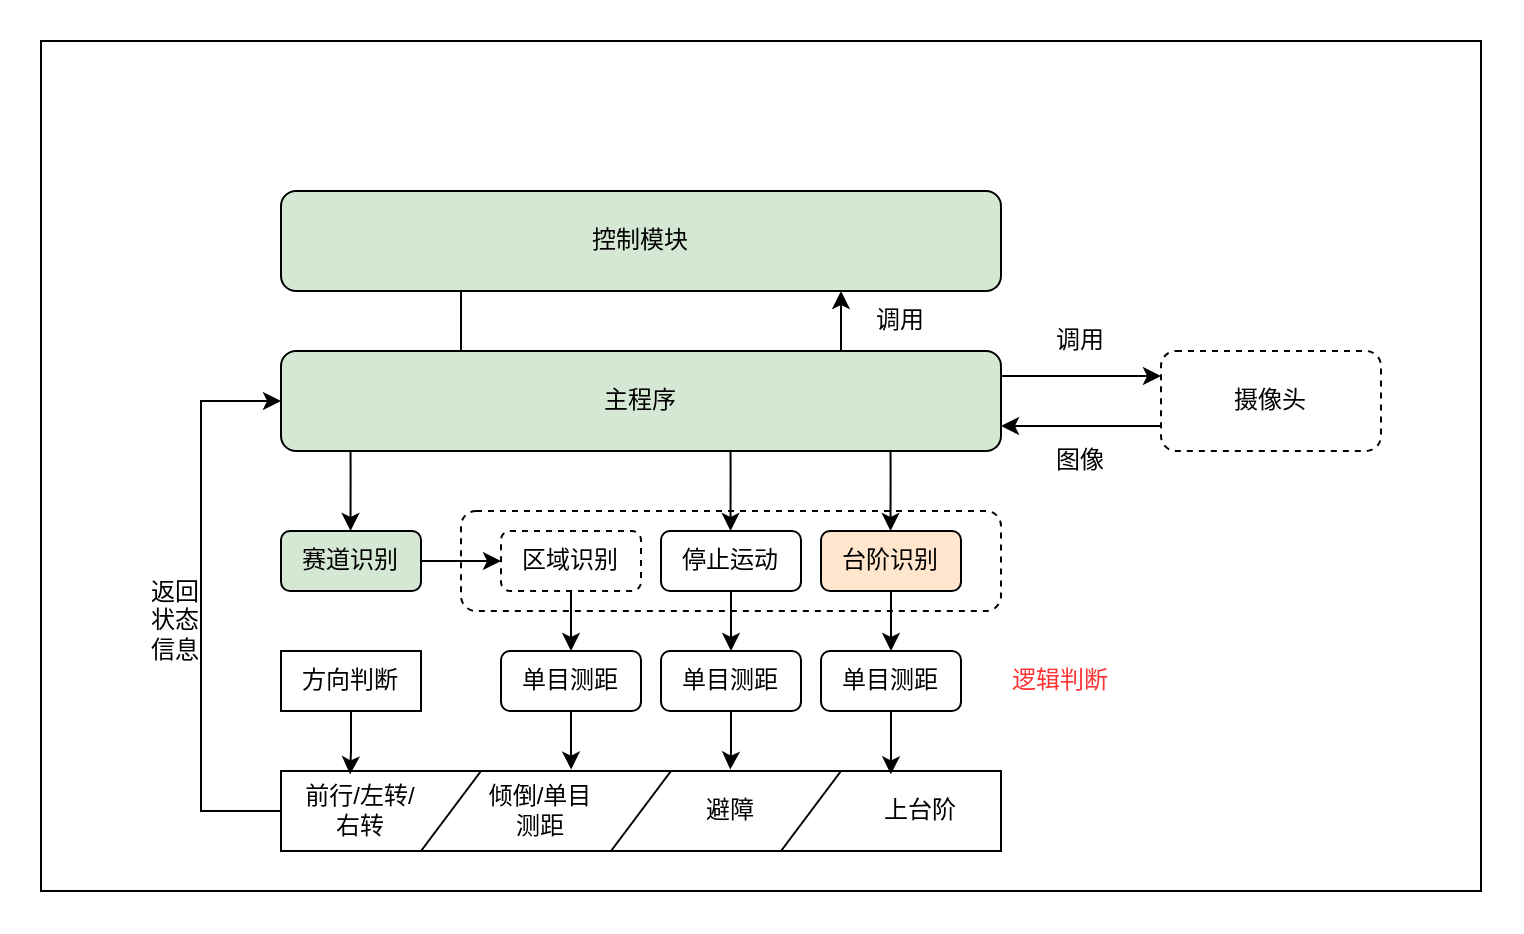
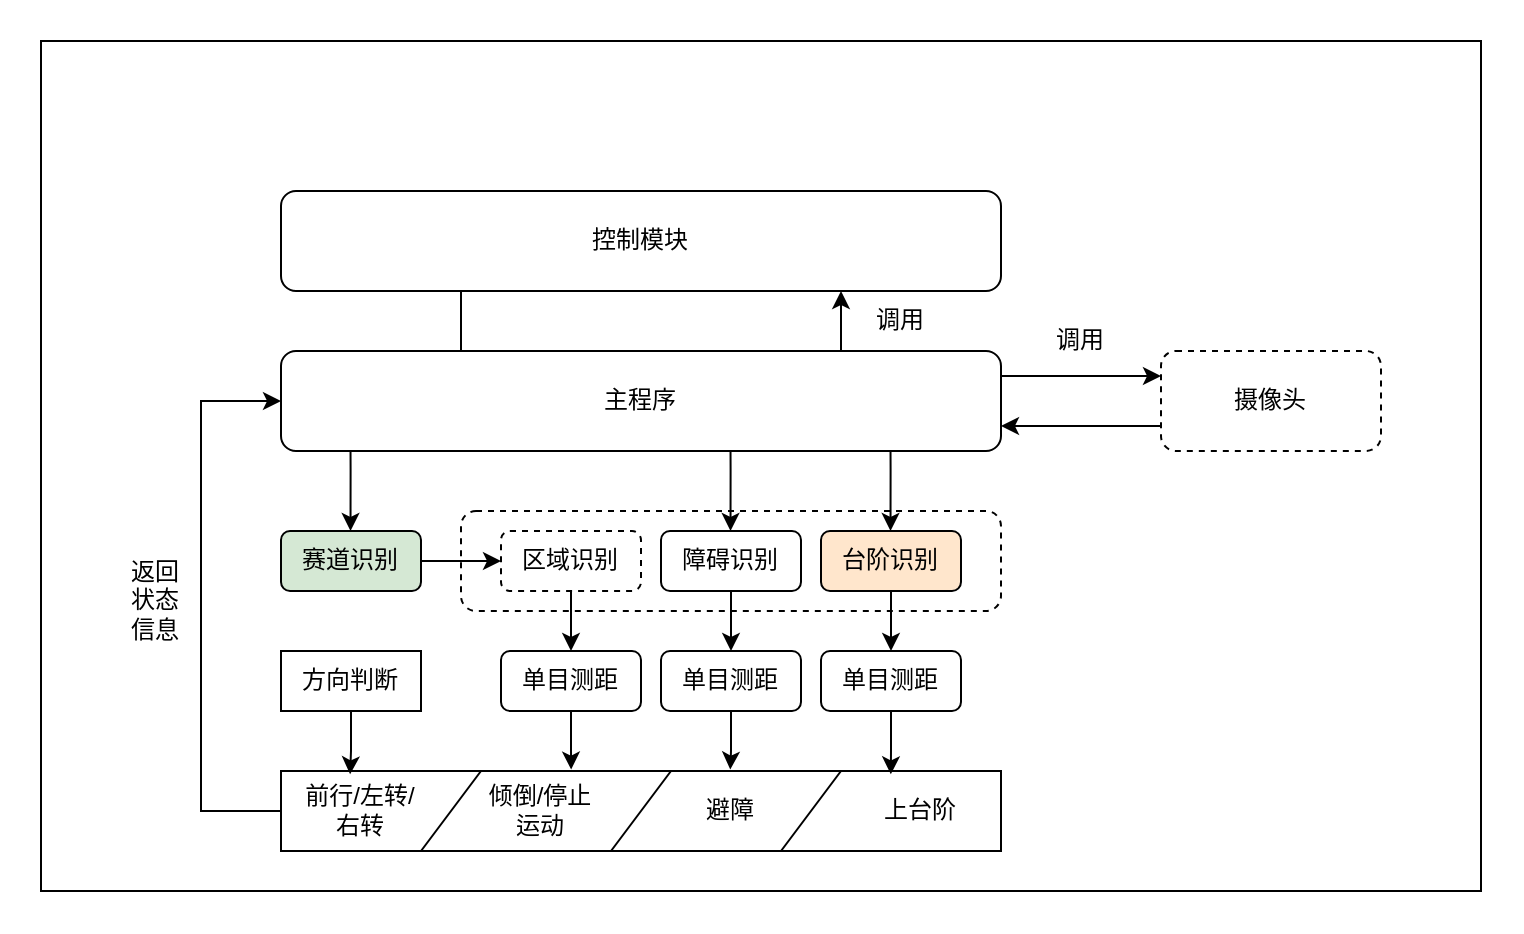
  <mxCell id="0" />
  <mxCell id="1" parent="0" />
  <mxCell id="2" value="" style="rounded=0;whiteSpace=wrap;html=1;" vertex="1" parent="1"><mxGeometry y="20" width="720" height="425" as="geometry" x="20" /></mxCell>
  <mxCell id="3" value="" style="rounded=1;whiteSpace=wrap;html=1;dashed=1;" vertex="1" parent="1"><mxGeometry x="230" y="255" width="270" height="50" as="geometry" /></mxCell>
- <mxCell id="4" value="控制模块" style="rounded=1;whiteSpace=wrap;html=1;fillColor=#d5e8d4;" vertex="1" parent="1"><mxGeometry x="140" y="95" width="360" height="50" as="geometry" /></mxCell>
+ <mxCell id="4" value="控制模块" style="rounded=1;whiteSpace=wrap;html=1;" vertex="1" parent="1"><mxGeometry x="140" y="95" width="360" height="50" as="geometry" /></mxCell>
  <mxCell id="5" style="edgeStyle=orthogonalEdgeStyle;rounded=0;orthogonalLoop=1;jettySize=auto;html=1;exitX=0.75;exitY=0;exitDx=0;exitDy=0;" edge="1" parent="1" source="7"><mxGeometry relative="1" as="geometry"><mxPoint x="420" y="145" as="targetPoint" /><Array as="points"><mxPoint x="420" y="175" /><mxPoint x="420" y="145" /></Array></mxGeometry></mxCell>
  <mxCell id="6" style="edgeStyle=orthogonalEdgeStyle;rounded=0;orthogonalLoop=1;jettySize=auto;html=1;entryX=0;entryY=0.25;entryDx=0;entryDy=0;exitX=1;exitY=0.25;exitDx=0;exitDy=0;" edge="1" parent="1" source="7" target="9"><mxGeometry relative="1" as="geometry"><Array as="points" /></mxGeometry></mxCell>
- <mxCell id="7" value="主程序" style="rounded=1;whiteSpace=wrap;html=1;fillColor=#d5e8d4;" vertex="1" parent="1"><mxGeometry x="140" y="175" width="360" height="50" as="geometry" /></mxCell>
+ <mxCell id="7" value="主程序" style="rounded=1;whiteSpace=wrap;html=1;" vertex="1" parent="1"><mxGeometry x="140" y="175" width="360" height="50" as="geometry" /></mxCell>
  <mxCell id="8" style="edgeStyle=orthogonalEdgeStyle;rounded=0;orthogonalLoop=1;jettySize=auto;html=1;entryX=0.25;entryY=0;entryDx=0;entryDy=0;exitX=0.25;exitY=1;exitDx=0;exitDy=0;endArrow=none;" edge="1" parent="1" source="4" target="7"><mxGeometry relative="1" as="geometry"><mxPoint x="345" y="145" as="sourcePoint" /><mxPoint x="345" y="175" as="targetPoint" /></mxGeometry></mxCell>
  <mxCell id="9" value="摄像头" style="rounded=1;whiteSpace=wrap;html=1;dashed=1;" vertex="1" parent="1"><mxGeometry x="580" y="175" width="110" height="50" as="geometry" /></mxCell>
  <mxCell id="10" style="edgeStyle=orthogonalEdgeStyle;rounded=0;orthogonalLoop=1;jettySize=auto;html=1;entryX=1;entryY=0.75;entryDx=0;entryDy=0;exitX=0;exitY=0.75;exitDx=0;exitDy=0;" edge="1" parent="1" source="9" target="7"><mxGeometry relative="1" as="geometry"><mxPoint x="510" y="225" as="sourcePoint" /><mxPoint x="590" y="225" as="targetPoint" /><Array as="points" /></mxGeometry></mxCell>
  <mxCell id="11" style="edgeStyle=orthogonalEdgeStyle;rounded=0;orthogonalLoop=1;jettySize=auto;html=1;" edge="1" parent="1" source="12" target="14"><mxGeometry relative="1" as="geometry" /></mxCell>
  <mxCell id="12" value="赛道识别" style="rounded=1;whiteSpace=wrap;html=1;fillColor=#d5e8d4;" vertex="1" parent="1"><mxGeometry x="140" y="265" width="70" height="30" as="geometry" /></mxCell>
  <mxCell id="13" style="edgeStyle=orthogonalEdgeStyle;rounded=0;orthogonalLoop=1;jettySize=auto;html=1;" edge="1" parent="1" source="14" target="33"><mxGeometry relative="1" as="geometry" /></mxCell>
  <mxCell id="14" value="区域识别" style="rounded=1;whiteSpace=wrap;html=1;dashed=1;" vertex="1" parent="1"><mxGeometry x="250" y="265" width="70" height="30" as="geometry" /></mxCell>
  <mxCell id="15" style="edgeStyle=orthogonalEdgeStyle;rounded=0;orthogonalLoop=1;jettySize=auto;html=1;entryX=0.5;entryY=0;entryDx=0;entryDy=0;" edge="1" parent="1" source="16" target="36"><mxGeometry relative="1" as="geometry" /></mxCell>
- <mxCell id="16" value="停止运动" style="rounded=1;whiteSpace=wrap;html=1;" vertex="1" parent="1"><mxGeometry x="330" y="265" width="70" height="30" as="geometry" /></mxCell>
+ <mxCell id="16" value="障碍识别" style="rounded=1;whiteSpace=wrap;html=1;" vertex="1" parent="1"><mxGeometry x="330" y="265" width="70" height="30" as="geometry" /></mxCell>
  <mxCell id="17" value="" style="edgeStyle=orthogonalEdgeStyle;rounded=0;orthogonalLoop=1;jettySize=auto;html=1;" edge="1" parent="1" source="18" target="34"><mxGeometry relative="1" as="geometry" /></mxCell>
  <mxCell id="18" value="台阶识别" style="rounded=1;whiteSpace=wrap;html=1;fillColor=#ffe6cc;" vertex="1" parent="1"><mxGeometry x="410" y="265" width="70" height="30" as="geometry" /></mxCell>
  <mxCell id="19" style="edgeStyle=orthogonalEdgeStyle;rounded=0;orthogonalLoop=1;jettySize=auto;html=1;entryX=0.5;entryY=0;entryDx=0;entryDy=0;" edge="1" parent="1"><mxGeometry relative="1" as="geometry"><mxPoint x="364.76" y="225" as="sourcePoint" /><mxPoint x="364.76" y="265" as="targetPoint" /><Array as="points"><mxPoint x="364.76" y="235" /><mxPoint x="364.76" y="235" /></Array></mxGeometry></mxCell>
  <mxCell id="20" style="edgeStyle=orthogonalEdgeStyle;rounded=0;orthogonalLoop=1;jettySize=auto;html=1;entryX=0.5;entryY=0;entryDx=0;entryDy=0;" edge="1" parent="1"><mxGeometry relative="1" as="geometry"><mxPoint x="444.76" y="225" as="sourcePoint" /><mxPoint x="444.76" y="265" as="targetPoint" /><Array as="points"><mxPoint x="444.76" y="235" /><mxPoint x="444.76" y="235" /></Array></mxGeometry></mxCell>
  <mxCell id="21" style="edgeStyle=orthogonalEdgeStyle;rounded=0;orthogonalLoop=1;jettySize=auto;html=1;entryX=0.5;entryY=0;entryDx=0;entryDy=0;" edge="1" parent="1"><mxGeometry relative="1" as="geometry"><mxPoint x="174.76" y="225" as="sourcePoint" /><mxPoint x="174.76" y="265" as="targetPoint" /><Array as="points"><mxPoint x="174.76" y="235" /><mxPoint x="174.76" y="235" /></Array></mxGeometry></mxCell>
  <mxCell id="22" style="edgeStyle=orthogonalEdgeStyle;rounded=0;orthogonalLoop=1;jettySize=auto;html=1;entryX=0;entryY=0.5;entryDx=0;entryDy=0;" edge="1" parent="1" source="23" target="7"><mxGeometry relative="1" as="geometry"><Array as="points"><mxPoint x="100" y="405" /><mxPoint x="100" y="200" /></Array></mxGeometry></mxCell>
  <mxCell id="23" value="" style="rounded=0;whiteSpace=wrap;html=1;" vertex="1" parent="1"><mxGeometry x="140" y="385" width="360" height="40" as="geometry" /></mxCell>
  <mxCell id="24" value="" style="endArrow=none;html=1;rounded=0;entryX=0.25;entryY=0;entryDx=0;entryDy=0;" edge="1" parent="1"><mxGeometry width="50" height="50" relative="1" as="geometry"><mxPoint x="210" y="425" as="sourcePoint" /><mxPoint x="240" y="385" as="targetPoint" /></mxGeometry></mxCell>
  <mxCell id="25" value="" style="endArrow=none;html=1;rounded=0;entryX=0.25;entryY=0;entryDx=0;entryDy=0;" edge="1" parent="1"><mxGeometry width="50" height="50" relative="1" as="geometry"><mxPoint x="305" y="425" as="sourcePoint" /><mxPoint x="335" y="385" as="targetPoint" /></mxGeometry></mxCell>
  <mxCell id="26" value="" style="endArrow=none;html=1;rounded=0;entryX=0.25;entryY=0;entryDx=0;entryDy=0;" edge="1" parent="1"><mxGeometry width="50" height="50" relative="1" as="geometry"><mxPoint x="390" y="425" as="sourcePoint" /><mxPoint x="420" y="385" as="targetPoint" /></mxGeometry></mxCell>
  <mxCell id="27" value="前行/左转/右转" style="text;html=1;align=center;verticalAlign=middle;whiteSpace=wrap;rounded=0;" vertex="1" parent="1"><mxGeometry x="150" y="390" width="60" height="30" as="geometry" /></mxCell>
  <mxCell id="28" value="方向判断" style="whiteSpace=wrap;html=1;rounded=0;" vertex="1" parent="1"><mxGeometry x="140" y="325" width="70" height="30" as="geometry" /></mxCell>
  <mxCell id="29" value="上台阶" style="text;html=1;align=center;verticalAlign=middle;whiteSpace=wrap;rounded=0;" vertex="1" parent="1"><mxGeometry x="430" y="390" width="60" height="30" as="geometry" /></mxCell>
  <mxCell id="30" value="避障" style="text;html=1;align=center;verticalAlign=middle;whiteSpace=wrap;rounded=0;" vertex="1" parent="1"><mxGeometry x="335" y="390" width="60" height="30" as="geometry" /></mxCell>
- <mxCell id="31" value="倾倒/单目测距" style="text;html=1;align=center;verticalAlign=middle;whiteSpace=wrap;rounded=0;" vertex="1" parent="1"><mxGeometry x="240" y="390" width="60" height="30" as="geometry" /></mxCell>
+ <mxCell id="31" value="倾倒/停止运动" style="text;html=1;align=center;verticalAlign=middle;whiteSpace=wrap;rounded=0;" vertex="1" parent="1"><mxGeometry x="240" y="390" width="60" height="30" as="geometry" /></mxCell>
  <mxCell id="32" style="edgeStyle=orthogonalEdgeStyle;rounded=0;orthogonalLoop=1;jettySize=auto;html=1;entryX=0.403;entryY=-0.018;entryDx=0;entryDy=0;entryPerimeter=0;" edge="1" parent="1" source="33" target="23"><mxGeometry relative="1" as="geometry" /></mxCell>
  <mxCell id="33" value="单目测距" style="rounded=1;whiteSpace=wrap;html=1;" vertex="1" parent="1"><mxGeometry x="250" y="325" width="70" height="30" as="geometry" /></mxCell>
  <mxCell id="34" value="单目测距" style="rounded=1;whiteSpace=wrap;html=1;" vertex="1" parent="1"><mxGeometry x="410" y="325" width="70" height="30" as="geometry" /></mxCell>
  <mxCell id="35" style="edgeStyle=orthogonalEdgeStyle;rounded=0;orthogonalLoop=1;jettySize=auto;html=1;entryX=0.847;entryY=0.042;entryDx=0;entryDy=0;entryPerimeter=0;" edge="1" parent="1" source="34" target="23"><mxGeometry relative="1" as="geometry" /></mxCell>
  <mxCell id="36" value="单目测距" style="rounded=1;whiteSpace=wrap;html=1;" vertex="1" parent="1"><mxGeometry x="330" y="325" width="70" height="30" as="geometry" /></mxCell>
  <mxCell id="37" style="edgeStyle=orthogonalEdgeStyle;rounded=0;orthogonalLoop=1;jettySize=auto;html=1;entryX=0.624;entryY=-0.018;entryDx=0;entryDy=0;entryPerimeter=0;" edge="1" parent="1" source="36" target="23"><mxGeometry relative="1" as="geometry" /></mxCell>
  <mxCell id="38" style="edgeStyle=orthogonalEdgeStyle;rounded=0;orthogonalLoop=1;jettySize=auto;html=1;entryX=0.096;entryY=0.042;entryDx=0;entryDy=0;entryPerimeter=0;" edge="1" parent="1" source="28" target="23"><mxGeometry relative="1" as="geometry" /></mxCell>
  <mxCell id="39" value="调用" style="text;html=1;align=center;verticalAlign=middle;whiteSpace=wrap;rounded=0;" vertex="1" parent="1"><mxGeometry x="510" y="155" width="60" height="30" as="geometry" /></mxCell>
- <mxCell id="40" value="图像" style="text;html=1;align=center;verticalAlign=middle;whiteSpace=wrap;rounded=0;" vertex="1" parent="1"><mxGeometry x="510" y="215" width="60" height="30" as="geometry" /></mxCell>
- <mxCell id="41" value="返回状态信息" style="text;html=1;align=center;verticalAlign=middle;whiteSpace=wrap;rounded=0;" vertex="1" parent="1"><mxGeometry x="70" y="295" width="35" height="30" as="geometry" /></mxCell>
+ <mxCell id="41" value="返回状态信息" style="text;html=1;align=center;verticalAlign=middle;whiteSpace=wrap;rounded=0;" vertex="1" parent="1"><mxGeometry x="60" y="285" width="35" height="30" as="geometry" /></mxCell>
  <mxCell id="42" value="调用" style="text;html=1;align=center;verticalAlign=middle;whiteSpace=wrap;rounded=0;" vertex="1" parent="1"><mxGeometry x="420" y="145" width="60" height="30" as="geometry" /></mxCell>
- <mxCell id="43" value="&lt;font color=&quot;#ff3333&quot;&gt;逻辑判断&lt;/font&gt;" style="text;html=1;align=center;verticalAlign=middle;whiteSpace=wrap;rounded=0;" vertex="1" parent="1"><mxGeometry x="500" y="325" width="60" height="30" as="geometry" /></mxCell>
